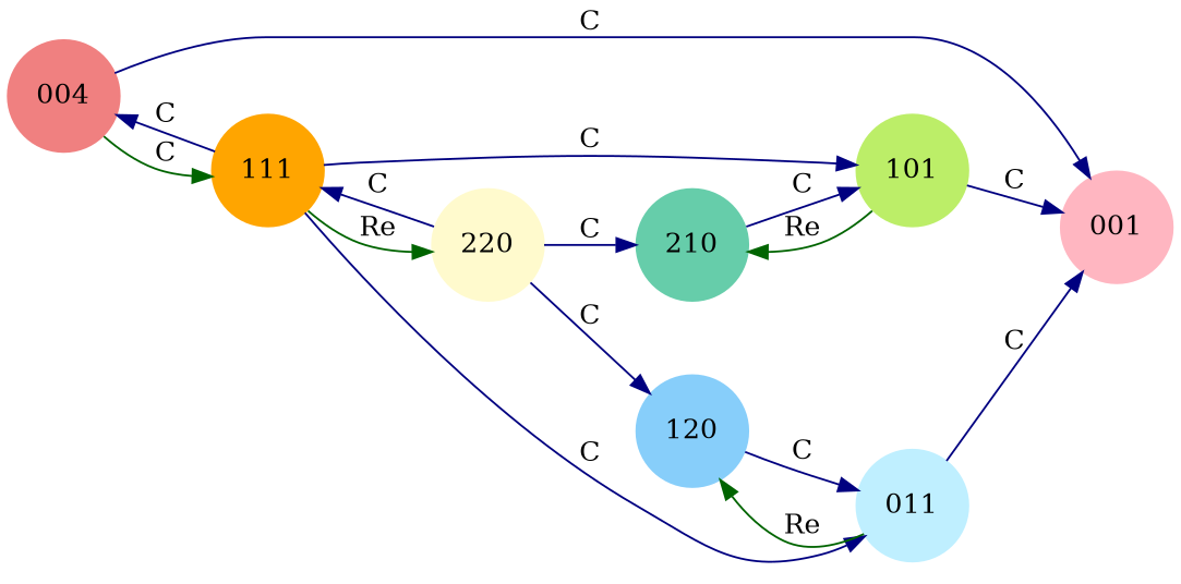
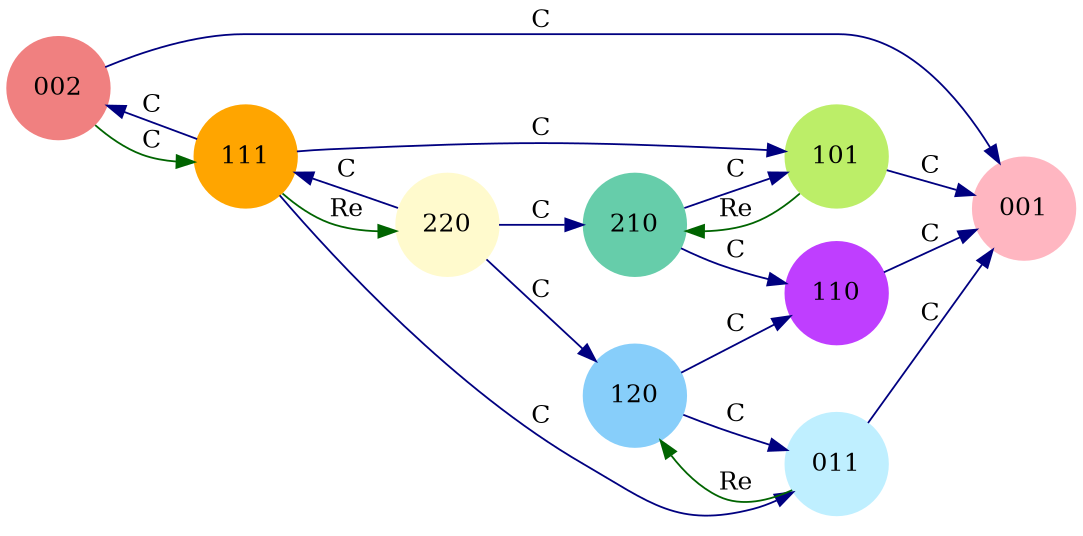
  digraph {
    rankdir=LR
    node [shape=circle style=filled]
    edge [color=navy]
    001 [color=lightpink]
-   002 [color=lightcoral label=004]
+   002 [color=lightcoral]
    111 [color=orange]
    011 [color=lightblue1]
    101 [color=darkolivegreen2]
    220 [color=lemonchiffon]
    120 [color=lightskyblue]
+   110 [color=darkorchid1]
    210 [color=mediumaquamarine]
    002 -> 001 [label=C]
    002 -> 111 [color=darkgreen label=C]
    111 -> 002 [label=C]
    111 -> 011 [label=C]
    111 -> 101 [label=C]
    111 -> 220 [color=darkgreen label=Re]
    011 -> 001 [label=C]
    011 -> 120 [color=darkgreen label=Re]
    101 -> 001 [label=C]
    101 -> 210 [color=darkgreen label=Re]
    220 -> 111 [label=C]
    220 -> 120 [label=C]
    220 -> 210 [label=C]
    120 -> 011 [label=C]
+   120 -> 110 [label=C]
+   110 -> 001 [label=C]
    210 -> 101 [label=C]
+   210 -> 110 [label=C]
  }
